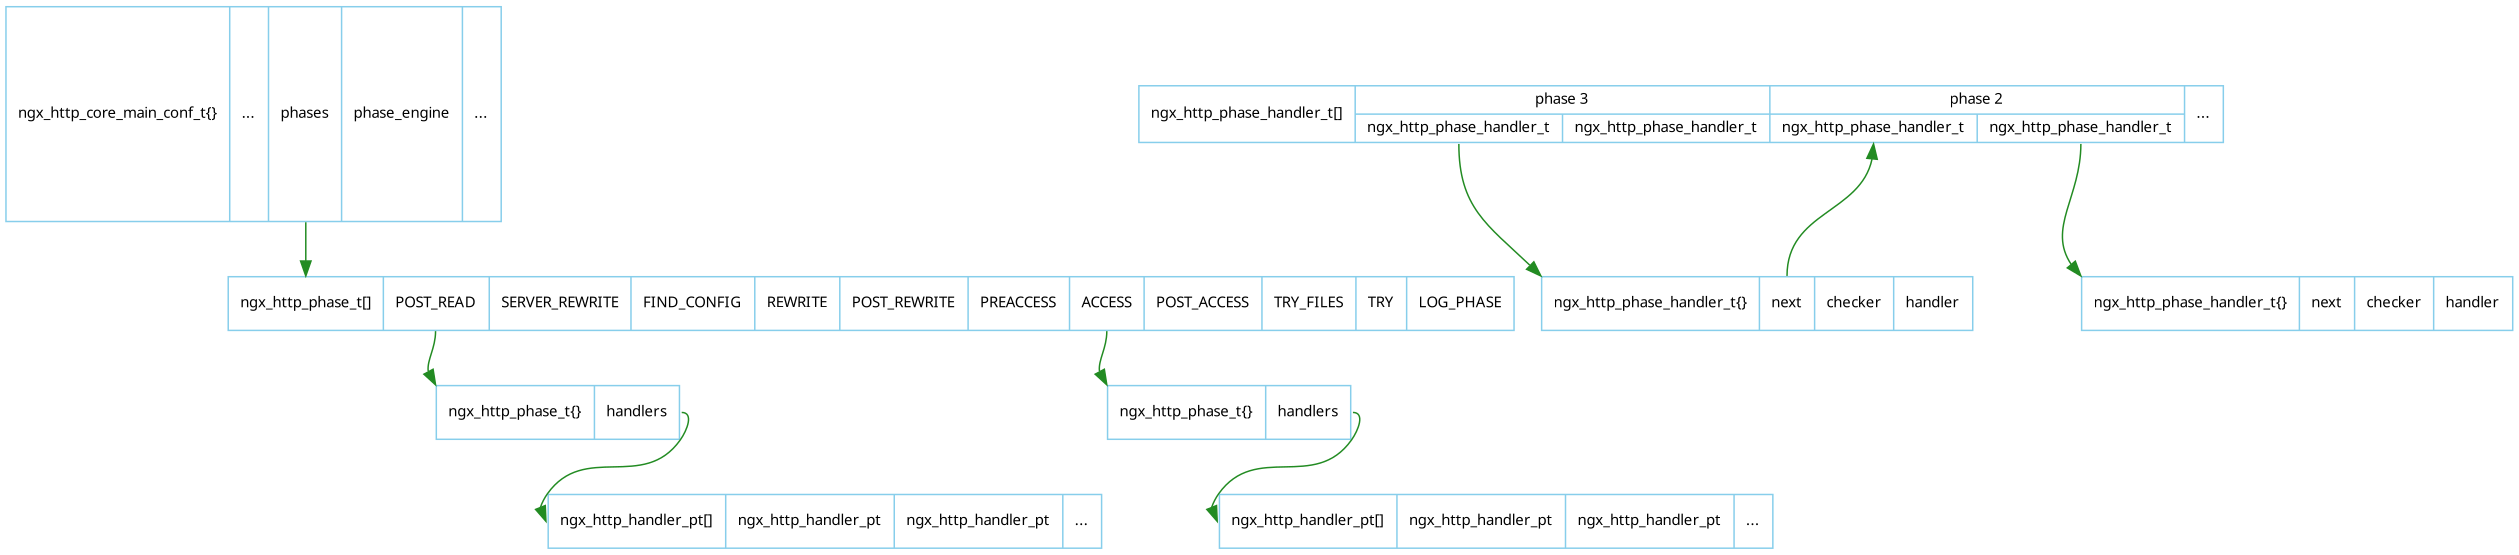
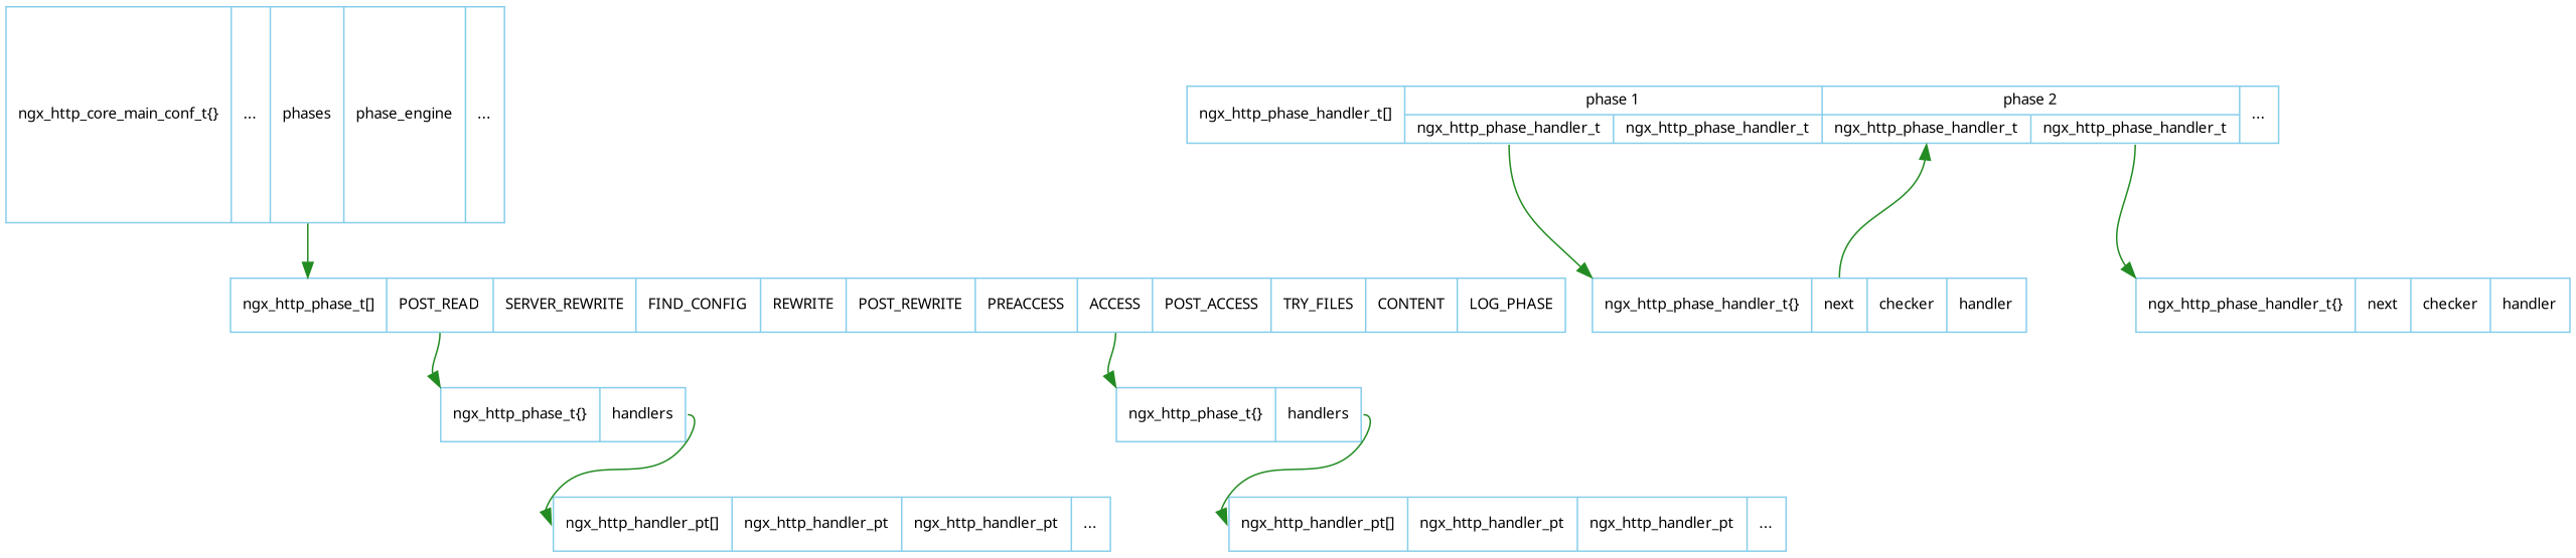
  digraph {
    rankdir=TB
    node [color=skyblue fontname=Verdana fontsize=10 shape=record]
    edge [color=forestgreen fontname=Verdana fontsize=10 headport="head:nw" tailport=n1]
    n1 [height=2 label="ngx_http_core_main_conf_t\{\}|...|<phases>phases|<phase_engine>phase_engine|..."]
-   n2 [label="<head>ngx_http_phase_t\[\]|<n1>POST_READ|<n2>SERVER_REWRITE|FIND_CONFIG|REWRITE|POST_REWRITE|<n6>PREACCESS|<n7>ACCESS|POST_ACCESS|TRY_FILES|TRY|LOG_PHASE"]
+   n2 [label="<head>ngx_http_phase_t\[\]|<n1>POST_READ|<n2>SERVER_REWRITE|FIND_CONFIG|REWRITE|POST_REWRITE|<n6>PREACCESS|<n7>ACCESS|POST_ACCESS|TRY_FILES|CONTENT|LOG_PHASE"]
    n3 [label="<head>ngx_http_phase_t\{\}|<handlers>handlers"]
    n4 [label="<head>ngx_http_phase_t\{\}|<handlers>handlers"]
    n5 [label="<head>ngx_http_handler_pt\[\]|<n1>ngx_http_handler_pt|<n2>ngx_http_handler_pt|..."]
    n6 [label="<head>ngx_http_handler_pt\[\]|<n1>ngx_http_handler_pt|<n2>ngx_http_handler_pt|..."]
-   n7 [label="<head>ngx_http_phase_handler_t\[\]|{phase 3|{<n1>ngx_http_phase_handler_t|<n2>ngx_http_phase_handler_t}}|{phase 2|{<n3>ngx_http_phase_handler_t|<n4>ngx_http_phase_handler_t}}|..."]
+   n7 [label="<head>ngx_http_phase_handler_t\[\]|{phase 1|{<n1>ngx_http_phase_handler_t|<n2>ngx_http_phase_handler_t}}|{phase 2|{<n3>ngx_http_phase_handler_t|<n4>ngx_http_phase_handler_t}}|..."]
    n8 [label="<head>ngx_http_phase_handler_t\{\}|<next>next|checker|handler"]
    n9 [label="<head>ngx_http_phase_handler_t\{\}|<next>next|checker|handler"]
    n1 -> n2 [headport=head tailport=phases]
    n2 -> n3
    n2 -> n4 [tailport=n7]
    n3 -> n5 [headport=head tailport=handlers]
    n4 -> n6 [headport=head tailport=handlers]
    n7 -> n8
    n7 -> n9 [tailport=n4]
    n8 -> n7 [headport=n3 tailport=next]
  }
